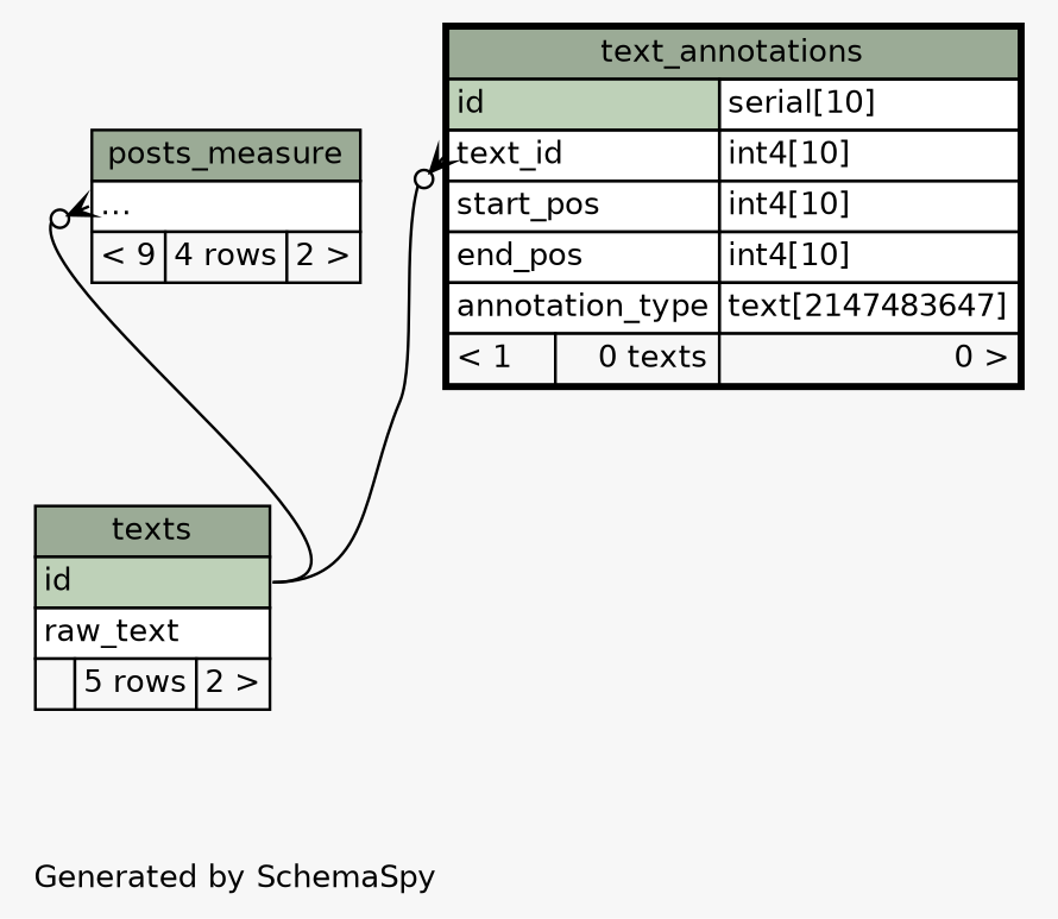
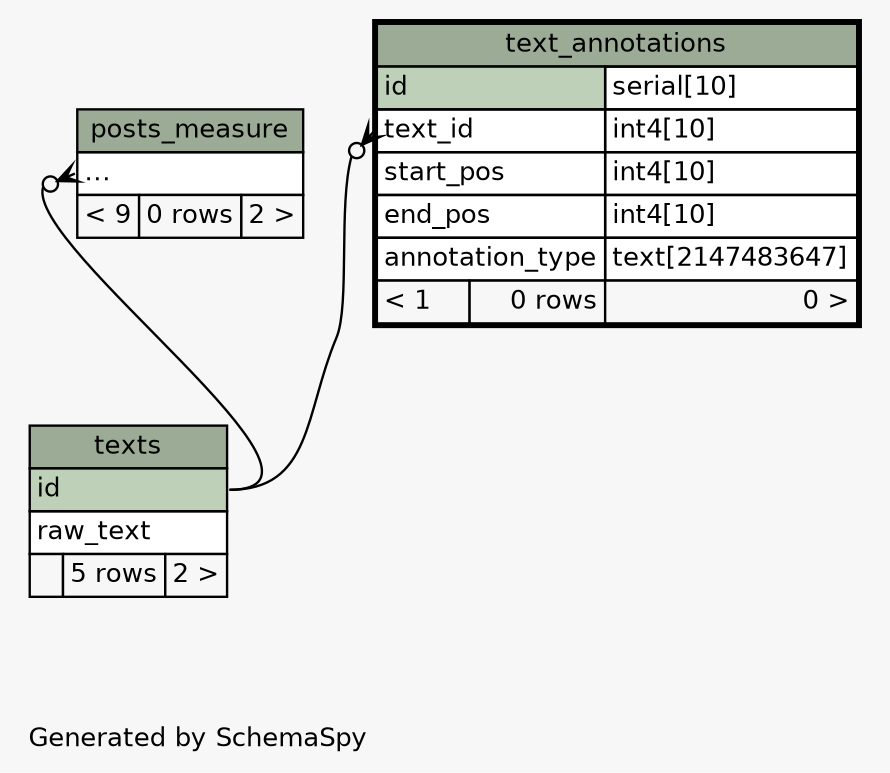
  digraph {
    bgcolor="#f7f7f7"
    fontname=Helvetica
    fontsize=11
    label="\nGenerated by SchemaSpy"
    labeljust=l
    nodesep=0.18
    rankdir=TB
    ranksep=0.46
    node [fontname=Helvetica fontsize=11 shape=plaintext]
    edge [arrowhead=none arrowsize=0.8 arrowtail=crowodot dir=back headport="id:e"]
-   n1 [label=<     <TABLE BORDER="0" CELLBORDER="1" CELLSPACING="0" BGCOLOR="#ffffff">       <TR><TD COLSPAN="3" BGCOLOR="#9bab96" ALIGN="CENTER">posts_measure</TD></TR>       <TR><TD PORT="elipses" COLSPAN="3" ALIGN="LEFT">...</TD></TR>       <TR><TD ALIGN="LEFT" BGCOLOR="#f7f7f7">&lt; 9</TD><TD ALIGN="RIGHT" BGCOLOR="#f7f7f7">4 rows</TD><TD ALIGN="RIGHT" BGCOLOR="#f7f7f7">2 &gt;</TD></TR>     </TABLE>>]
+   n1 [label=<     <TABLE BORDER="0" CELLBORDER="1" CELLSPACING="0" BGCOLOR="#ffffff">       <TR><TD COLSPAN="3" BGCOLOR="#9bab96" ALIGN="CENTER">posts_measure</TD></TR>       <TR><TD PORT="elipses" COLSPAN="3" ALIGN="LEFT">...</TD></TR>       <TR><TD ALIGN="LEFT" BGCOLOR="#f7f7f7">&lt; 9</TD><TD ALIGN="RIGHT" BGCOLOR="#f7f7f7">0 rows</TD><TD ALIGN="RIGHT" BGCOLOR="#f7f7f7">2 &gt;</TD></TR>     </TABLE>>]
    n2 [label=<     <TABLE BORDER="0" CELLBORDER="1" CELLSPACING="0" BGCOLOR="#ffffff">       <TR><TD COLSPAN="3" BGCOLOR="#9bab96" ALIGN="CENTER">texts</TD></TR>       <TR><TD PORT="id" COLSPAN="3" BGCOLOR="#bed1b8" ALIGN="LEFT">id</TD></TR>       <TR><TD PORT="raw_text" COLSPAN="3" ALIGN="LEFT">raw_text</TD></TR>       <TR><TD ALIGN="LEFT" BGCOLOR="#f7f7f7">  </TD><TD ALIGN="RIGHT" BGCOLOR="#f7f7f7">5 rows</TD><TD ALIGN="RIGHT" BGCOLOR="#f7f7f7">2 &gt;</TD></TR>     </TABLE>>]
-   n3 [label=<     <TABLE BORDER="2" CELLBORDER="1" CELLSPACING="0" BGCOLOR="#ffffff">       <TR><TD COLSPAN="3" BGCOLOR="#9bab96" ALIGN="CENTER">text_annotations</TD></TR>       <TR><TD PORT="id" COLSPAN="2" BGCOLOR="#bed1b8" ALIGN="LEFT">id</TD><TD PORT="id.type" ALIGN="LEFT">serial[10]</TD></TR>       <TR><TD PORT="text_id" COLSPAN="2" ALIGN="LEFT">text_id</TD><TD PORT="text_id.type" ALIGN="LEFT">int4[10]</TD></TR>       <TR><TD PORT="start_pos" COLSPAN="2" ALIGN="LEFT">start_pos</TD><TD PORT="start_pos.type" ALIGN="LEFT">int4[10]</TD></TR>       <TR><TD PORT="end_pos" COLSPAN="2" ALIGN="LEFT">end_pos</TD><TD PORT="end_pos.type" ALIGN="LEFT">int4[10]</TD></TR>       <TR><TD PORT="annotation_type" COLSPAN="2" ALIGN="LEFT">annotation_type</TD><TD PORT="annotation_type.type" ALIGN="LEFT">text[2147483647]</TD></TR>       <TR><TD ALIGN="LEFT" BGCOLOR="#f7f7f7">&lt; 1</TD><TD ALIGN="RIGHT" BGCOLOR="#f7f7f7">0 texts</TD><TD ALIGN="RIGHT" BGCOLOR="#f7f7f7">0 &gt;</TD></TR>     </TABLE>>]
+   n3 [label=<     <TABLE BORDER="2" CELLBORDER="1" CELLSPACING="0" BGCOLOR="#ffffff">       <TR><TD COLSPAN="3" BGCOLOR="#9bab96" ALIGN="CENTER">text_annotations</TD></TR>       <TR><TD PORT="id" COLSPAN="2" BGCOLOR="#bed1b8" ALIGN="LEFT">id</TD><TD PORT="id.type" ALIGN="LEFT">serial[10]</TD></TR>       <TR><TD PORT="text_id" COLSPAN="2" ALIGN="LEFT">text_id</TD><TD PORT="text_id.type" ALIGN="LEFT">int4[10]</TD></TR>       <TR><TD PORT="start_pos" COLSPAN="2" ALIGN="LEFT">start_pos</TD><TD PORT="start_pos.type" ALIGN="LEFT">int4[10]</TD></TR>       <TR><TD PORT="end_pos" COLSPAN="2" ALIGN="LEFT">end_pos</TD><TD PORT="end_pos.type" ALIGN="LEFT">int4[10]</TD></TR>       <TR><TD PORT="annotation_type" COLSPAN="2" ALIGN="LEFT">annotation_type</TD><TD PORT="annotation_type.type" ALIGN="LEFT">text[2147483647]</TD></TR>       <TR><TD ALIGN="LEFT" BGCOLOR="#f7f7f7">&lt; 1</TD><TD ALIGN="RIGHT" BGCOLOR="#f7f7f7">0 rows</TD><TD ALIGN="RIGHT" BGCOLOR="#f7f7f7">0 &gt;</TD></TR>     </TABLE>>]
    n1 -> n2 [tailport="elipses:w"]
    n3 -> n2 [tailport="text_id:w"]
  }
